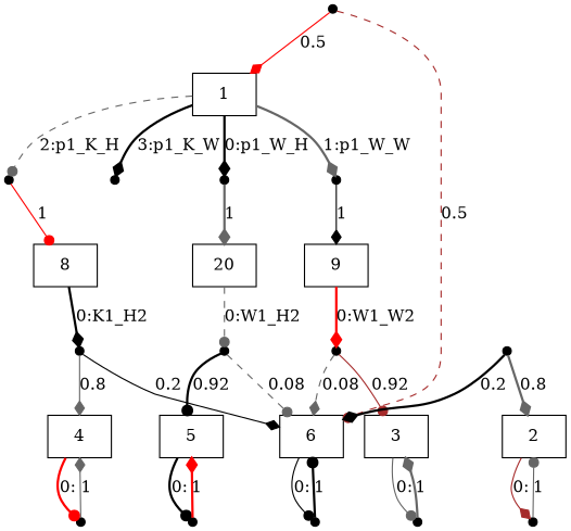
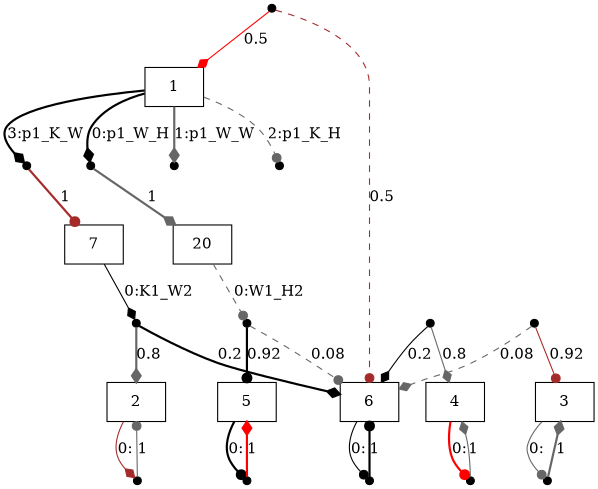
  digraph {
    node [shape=point]
    edge [arrowhead=diamond color=gray40 style=bold]
    n0_0 [height=0.1 width=0.1]
    1 [shape=box]
    6 [shape=box]
    n1_0 [height=0.1 width=0.1]
    n1_1 [height=0.1 width=0.1]
    n1_2 [height=0.1 width=0.1]
    n1_3 [height=0.1 width=0.1]
    n6_0 [height=0.1 width=0.1]
    n9 [label=20 shape=box]
-   9 [shape=box]
-   8 [shape=box]
+   7 [shape=box]
    n10_0 [height=0.1 width=0.1]
    5 [shape=box]
    n9_0 [height=0.1 width=0.1]
    3 [shape=box]
    n8_0 [height=0.1 width=0.1]
    4 [shape=box]
    n7_0 [height=0.1 width=0.1]
    2 [shape=box]
    n2_0 [height=0.1 width=0.1]
    n3_0 [height=0.1 width=0.1]
    n4_0 [height=0.1 width=0.1]
    n5_0 [height=0.1 width=0.1]
    n0_0 -> 1 [color=red label=0.5 style=solid]
    n0_0 -> 6 [arrowhead=dot color=brown label=0.5 style=dashed]
    1 -> n1_0 [color=black label="0:p1_W_H"]
    1 -> n1_1 [label="1:p1_W_W"]
    1 -> n1_2 [arrowhead=dot label="2:p1_K_H" style=dashed]
    1 -> n1_3 [color=black label="3:p1_K_W"]
    6 -> n6_0 [arrowhead=dot color=black label="0:" style=solid]
    n1_0 -> n9 [label=1]
-   n1_1 -> 9 [color=black label=1 style=solid]
-   n1_2 -> 8 [arrowhead=dot color=red label=1 style=solid]
+   n1_3 -> 7 [arrowhead=dot color=brown label=1]
    n6_0 -> 6 [arrowhead=dot color=black label=1]
    n9 -> n10_0 [arrowhead=dot label="0:W1_H2" style=dashed]
-   9 -> n9_0 [color=red label="0:W1_W2"]
-   8 -> n8_0 [color=black label="0:K1_H2"]
+   7 -> n7_0 [color=black label="0:K1_W2" style=solid]
    n10_0 -> 6 [arrowhead=dot label=0.08 style=dashed]
    n10_0 -> 5 [arrowhead=dot color=black label=0.92]
    5 -> n5_0 [arrowhead=dot color=black label="0:"]
    n9_0 -> 6 [label=0.08 style=dashed]
    n9_0 -> 3 [arrowhead=dot color=brown label=0.92 style=solid]
    3 -> n3_0 [arrowhead=dot label="0:" style=solid]
    n8_0 -> 6 [color=black label=0.2 style=solid]
    n8_0 -> 4 [label=0.8 style=solid]
    4 -> n4_0 [arrowhead=dot color=red label="0:"]
    n7_0 -> 6 [color=black label=0.2]
    n7_0 -> 2 [label=0.8]
    2 -> n2_0 [color=brown label="0:" style=solid]
    n2_0 -> 2 [arrowhead=dot label=1 style=solid]
    n3_0 -> 3 [label=1]
    n4_0 -> 4 [label=1 style=solid]
    n5_0 -> 5 [color=red label=1]
  }
